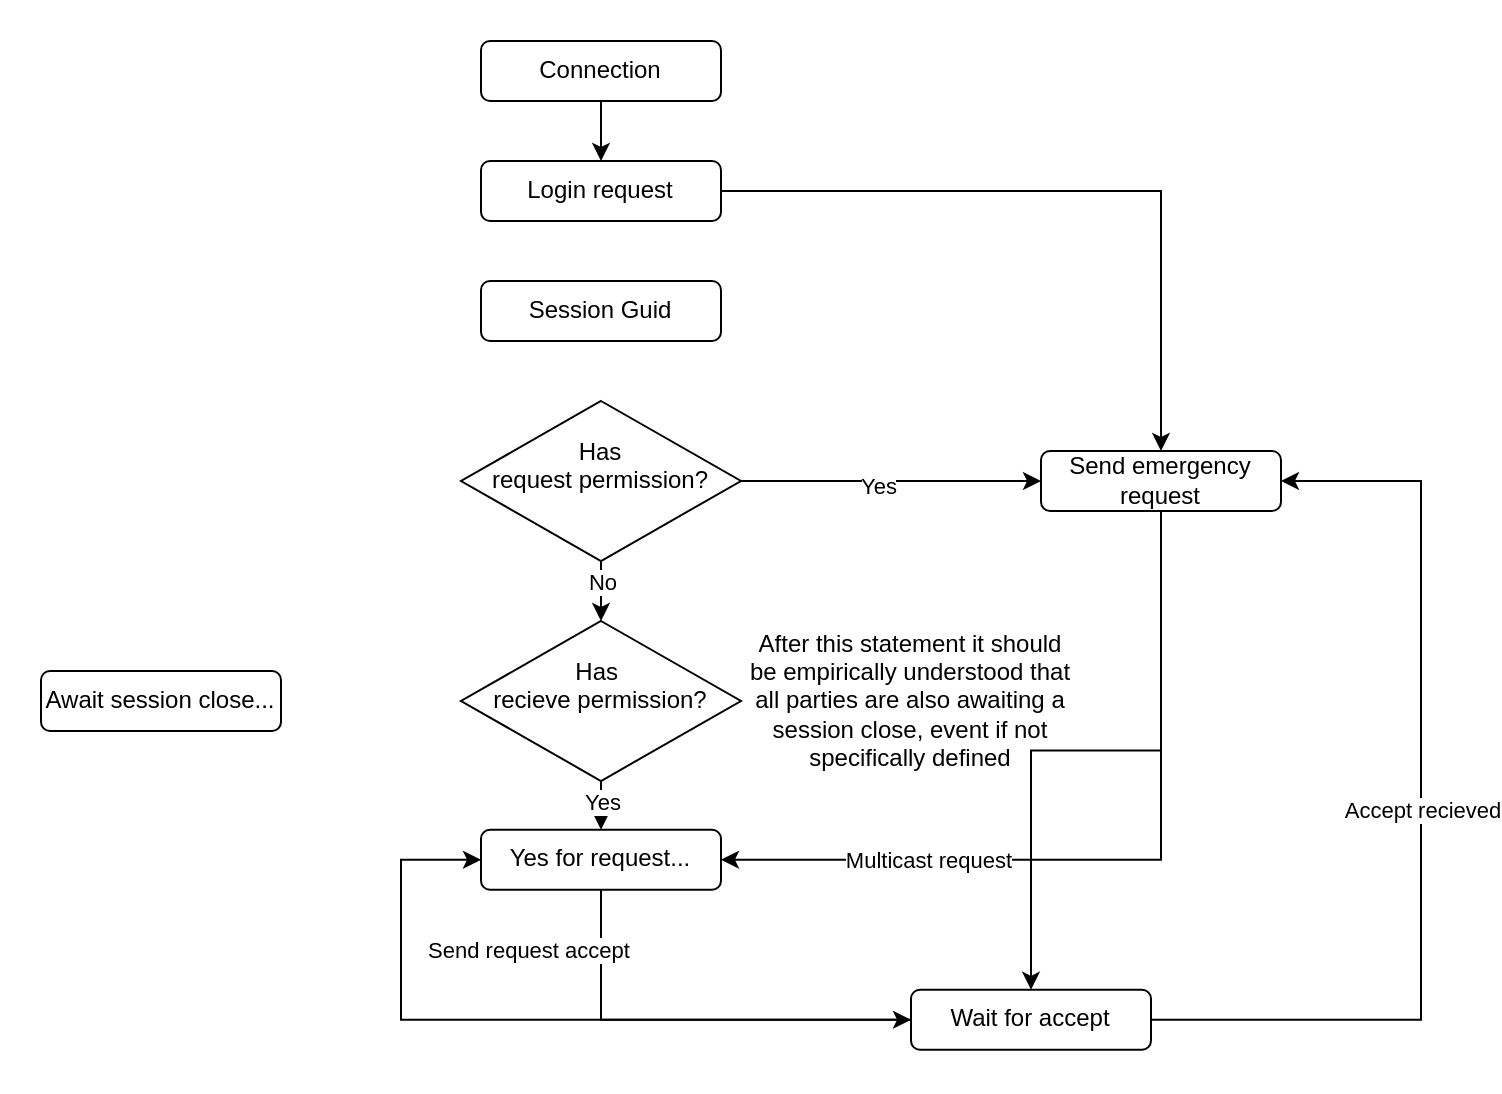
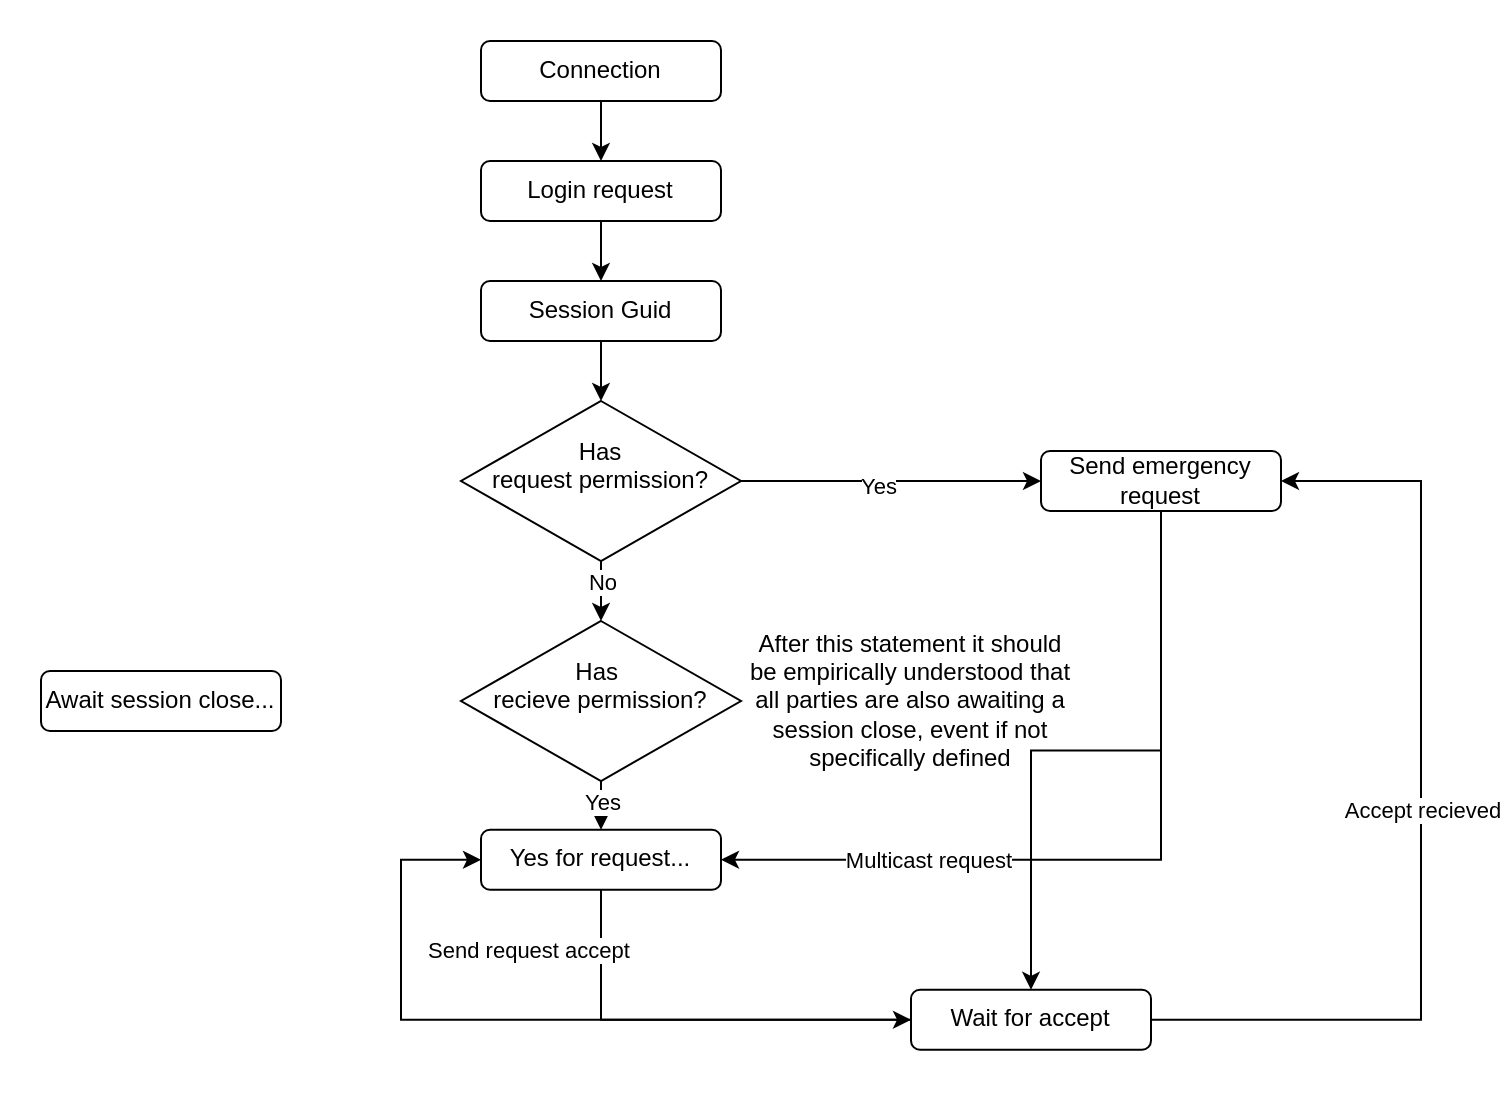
  <mxCell id="0" />
  <mxCell id="1" parent="0" />
  <mxCell id="2" style="edgeStyle=orthogonalEdgeStyle;rounded=0;orthogonalLoop=1;jettySize=auto;html=1;entryX=0.5;entryY=0;entryDx=0;entryDy=0;" edge="1" parent="1" source="3" target="5"><mxGeometry relative="1" as="geometry" /></mxCell>
  <mxCell id="3" value="Connection" style="rounded=1;whiteSpace=wrap;html=1;" vertex="1" parent="1"><mxGeometry x="240" y="20" width="120" height="30" as="geometry" /></mxCell>
- <mxCell id="4" style="edgeStyle=orthogonalEdgeStyle;rounded=0;orthogonalLoop=1;jettySize=auto;html=1;" edge="1" parent="1" source="5" target="16"><mxGeometry relative="1" as="geometry" /></mxCell>
+ <mxCell id="4" style="edgeStyle=orthogonalEdgeStyle;rounded=0;orthogonalLoop=1;jettySize=auto;html=1;entryX=0.5;entryY=0;entryDx=0;entryDy=0;" edge="1" parent="1" source="5" target="7"><mxGeometry relative="1" as="geometry" /></mxCell>
  <mxCell id="5" value="Login request" style="rounded=1;whiteSpace=wrap;html=1;" vertex="1" parent="1"><mxGeometry x="240" y="80" width="120" height="30" as="geometry" /></mxCell>
+ <mxCell id="6" style="edgeStyle=orthogonalEdgeStyle;rounded=0;orthogonalLoop=1;jettySize=auto;html=1;entryX=0.5;entryY=0;entryDx=0;entryDy=0;" edge="1" parent="1" source="7" target="12"><mxGeometry relative="1" as="geometry" /></mxCell>
  <mxCell id="7" value="Session Guid" style="rounded=1;whiteSpace=wrap;html=1;" vertex="1" parent="1"><mxGeometry x="240" y="140" width="120" height="30" as="geometry" /></mxCell>
  <mxCell id="8" style="edgeStyle=orthogonalEdgeStyle;rounded=0;orthogonalLoop=1;jettySize=auto;html=1;entryX=0;entryY=0.5;entryDx=0;entryDy=0;" edge="1" parent="1" source="12" target="16"><mxGeometry relative="1" as="geometry" /></mxCell>
  <mxCell id="9" value="Yes" style="edgeLabel;html=1;align=center;verticalAlign=middle;resizable=0;points=[];" vertex="1" connectable="0" parent="8"><mxGeometry x="-0.096" y="-2" relative="1" as="geometry"><mxPoint as="offset" /></mxGeometry></mxCell>
  <mxCell id="10" style="edgeStyle=orthogonalEdgeStyle;rounded=0;orthogonalLoop=1;jettySize=auto;html=1;entryX=0.5;entryY=0;entryDx=0;entryDy=0;" edge="1" parent="1" source="12" target="26"><mxGeometry relative="1" as="geometry" /></mxCell>
  <mxCell id="11" value="No" style="edgeLabel;html=1;align=center;verticalAlign=middle;resizable=0;points=[];" vertex="1" connectable="0" parent="10"><mxGeometry x="-0.683" relative="1" as="geometry"><mxPoint y="2" as="offset" /></mxGeometry></mxCell>
  <mxCell id="12" value="Has&lt;div&gt;request permission?&lt;/div&gt;&lt;div&gt;&lt;br&gt;&lt;/div&gt;" style="rhombus;whiteSpace=wrap;html=1;" vertex="1" parent="1"><mxGeometry x="230" y="200" width="140" height="80" as="geometry" /></mxCell>
  <mxCell id="13" style="edgeStyle=orthogonalEdgeStyle;rounded=0;orthogonalLoop=1;jettySize=auto;html=1;entryX=0.5;entryY=0;entryDx=0;entryDy=0;" edge="1" parent="1" source="16" target="23"><mxGeometry relative="1" as="geometry" /></mxCell>
  <mxCell id="14" style="edgeStyle=orthogonalEdgeStyle;rounded=0;orthogonalLoop=1;jettySize=auto;html=1;entryX=1;entryY=0.5;entryDx=0;entryDy=0;" edge="1" parent="1" source="16" target="19"><mxGeometry relative="1" as="geometry"><Array as="points"><mxPoint x="580" y="429" /></Array></mxGeometry></mxCell>
  <mxCell id="15" value="Multicast request" style="edgeLabel;html=1;align=center;verticalAlign=middle;resizable=0;points=[];" vertex="1" connectable="0" parent="14"><mxGeometry x="0.476" relative="1" as="geometry"><mxPoint as="offset" /></mxGeometry></mxCell>
  <mxCell id="16" value="Send emergency request" style="rounded=1;whiteSpace=wrap;html=1;" vertex="1" parent="1"><mxGeometry x="520" y="225" width="120" height="30" as="geometry" /></mxCell>
  <mxCell id="17" style="edgeStyle=orthogonalEdgeStyle;rounded=0;orthogonalLoop=1;jettySize=auto;html=1;entryX=0;entryY=0.5;entryDx=0;entryDy=0;" edge="1" parent="1" source="19" target="23"><mxGeometry relative="1" as="geometry"><Array as="points"><mxPoint x="300" y="509.38" /></Array></mxGeometry></mxCell>
  <mxCell id="18" value="&lt;div&gt;Send request accept&lt;/div&gt;" style="edgeLabel;html=1;align=center;verticalAlign=middle;resizable=0;points=[];" vertex="1" connectable="0" parent="17"><mxGeometry x="0.098" y="-2" relative="1" as="geometry"><mxPoint x="-92" y="-37" as="offset" /></mxGeometry></mxCell>
  <mxCell id="19" value="&lt;div&gt;Yes for request...&lt;/div&gt;" style="rounded=1;whiteSpace=wrap;html=1;" vertex="1" parent="1"><mxGeometry x="240" y="414.38" width="120" height="30" as="geometry" /></mxCell>
  <mxCell id="20" style="edgeStyle=orthogonalEdgeStyle;rounded=0;orthogonalLoop=1;jettySize=auto;html=1;entryX=1;entryY=0.5;entryDx=0;entryDy=0;" edge="1" parent="1" source="23" target="16"><mxGeometry relative="1" as="geometry"><Array as="points"><mxPoint x="710" y="509" /><mxPoint x="710" y="240" /></Array></mxGeometry></mxCell>
  <mxCell id="21" value="&lt;div&gt;Accept recieved&lt;/div&gt;" style="edgeLabel;html=1;align=center;verticalAlign=middle;resizable=0;points=[];" vertex="1" connectable="0" parent="20"><mxGeometry x="0.072" y="-3" relative="1" as="geometry"><mxPoint x="-3" y="14" as="offset" /></mxGeometry></mxCell>
  <mxCell id="22" style="edgeStyle=orthogonalEdgeStyle;rounded=0;orthogonalLoop=1;jettySize=auto;html=1;entryX=0;entryY=0.5;entryDx=0;entryDy=0;" edge="1" parent="1" source="23" target="19"><mxGeometry relative="1" as="geometry"><Array as="points"><mxPoint x="200" y="509.38" /><mxPoint x="200" y="429.38" /></Array></mxGeometry></mxCell>
  <mxCell id="23" value="&lt;div&gt;Wait for accept&lt;/div&gt;" style="rounded=1;whiteSpace=wrap;html=1;" vertex="1" parent="1"><mxGeometry x="455" y="494.38" width="120" height="30" as="geometry" /></mxCell>
  <mxCell id="24" style="edgeStyle=orthogonalEdgeStyle;rounded=0;orthogonalLoop=1;jettySize=auto;html=1;entryX=0.5;entryY=0;entryDx=0;entryDy=0;" edge="1" parent="1" source="26" target="19"><mxGeometry relative="1" as="geometry" /></mxCell>
  <mxCell id="25" value="Yes" style="edgeLabel;html=1;align=center;verticalAlign=middle;resizable=0;points=[];" vertex="1" connectable="0" parent="24"><mxGeometry x="0.495" y="-3" relative="1" as="geometry"><mxPoint x="3" as="offset" /></mxGeometry></mxCell>
  <mxCell id="26" value="&lt;div&gt;Has&amp;nbsp;&lt;/div&gt;&lt;div&gt;recieve permission?&lt;/div&gt;&lt;div&gt;&lt;br&gt;&lt;/div&gt;" style="rhombus;whiteSpace=wrap;html=1;" vertex="1" parent="1"><mxGeometry x="230" y="310" width="140" height="80" as="geometry" /></mxCell>
  <mxCell id="27" value="&lt;div&gt;Await session close...&lt;br&gt;&lt;/div&gt;" style="rounded=1;whiteSpace=wrap;html=1;" vertex="1" parent="1"><mxGeometry x="20" y="335" width="120" height="30" as="geometry" /></mxCell>
  <mxCell id="28" value="After this statement it should be empirically understood that all parties are also awaiting a session close, event if not specifically defined" style="text;html=1;align=center;verticalAlign=middle;whiteSpace=wrap;rounded=0;" vertex="1" parent="1"><mxGeometry x="370" y="335" width="170" height="30" as="geometry" /></mxCell>
